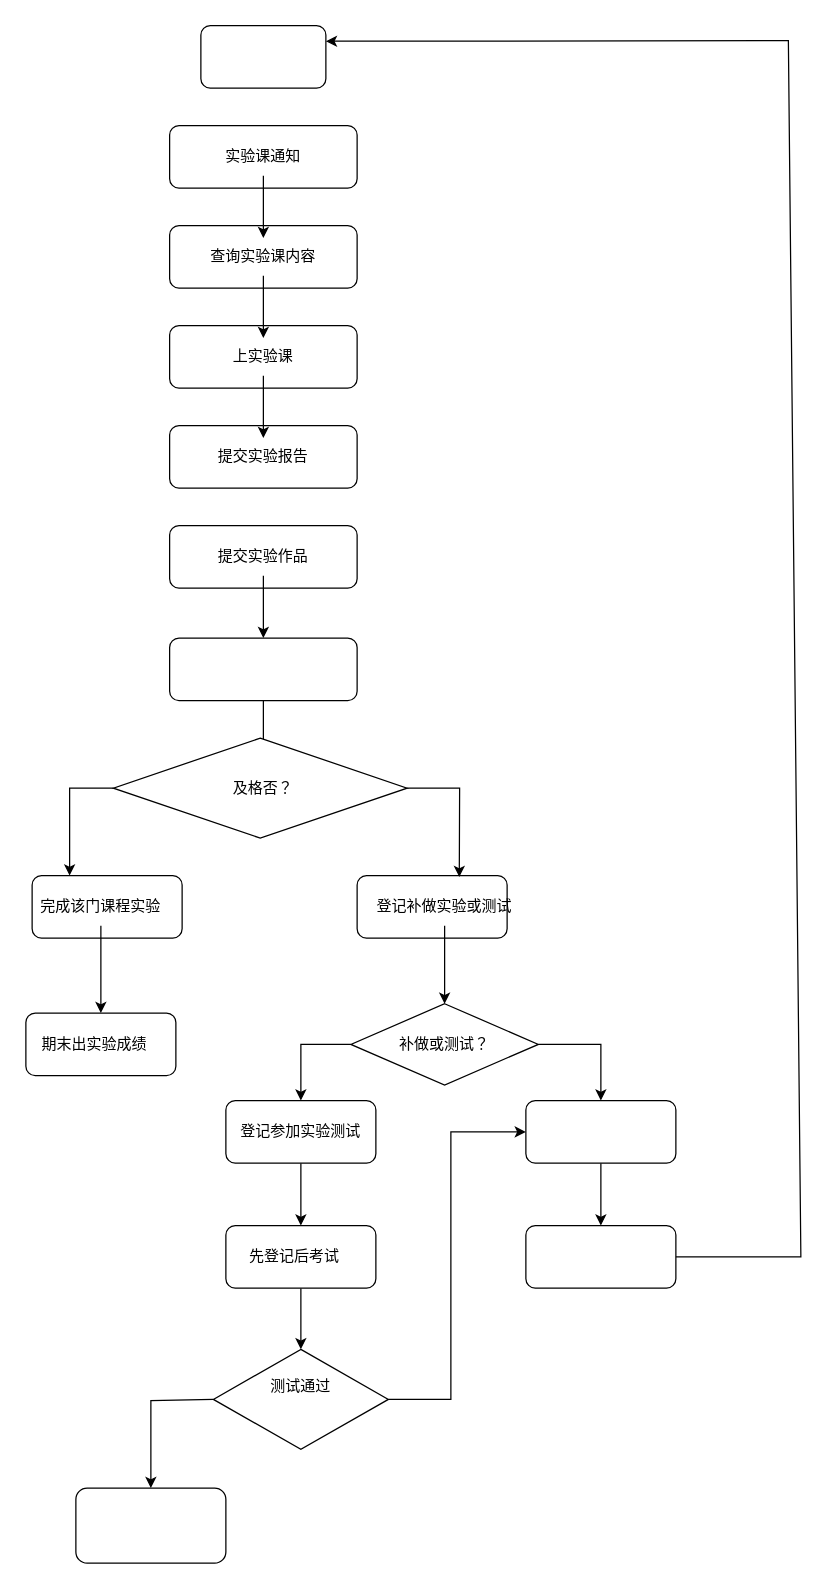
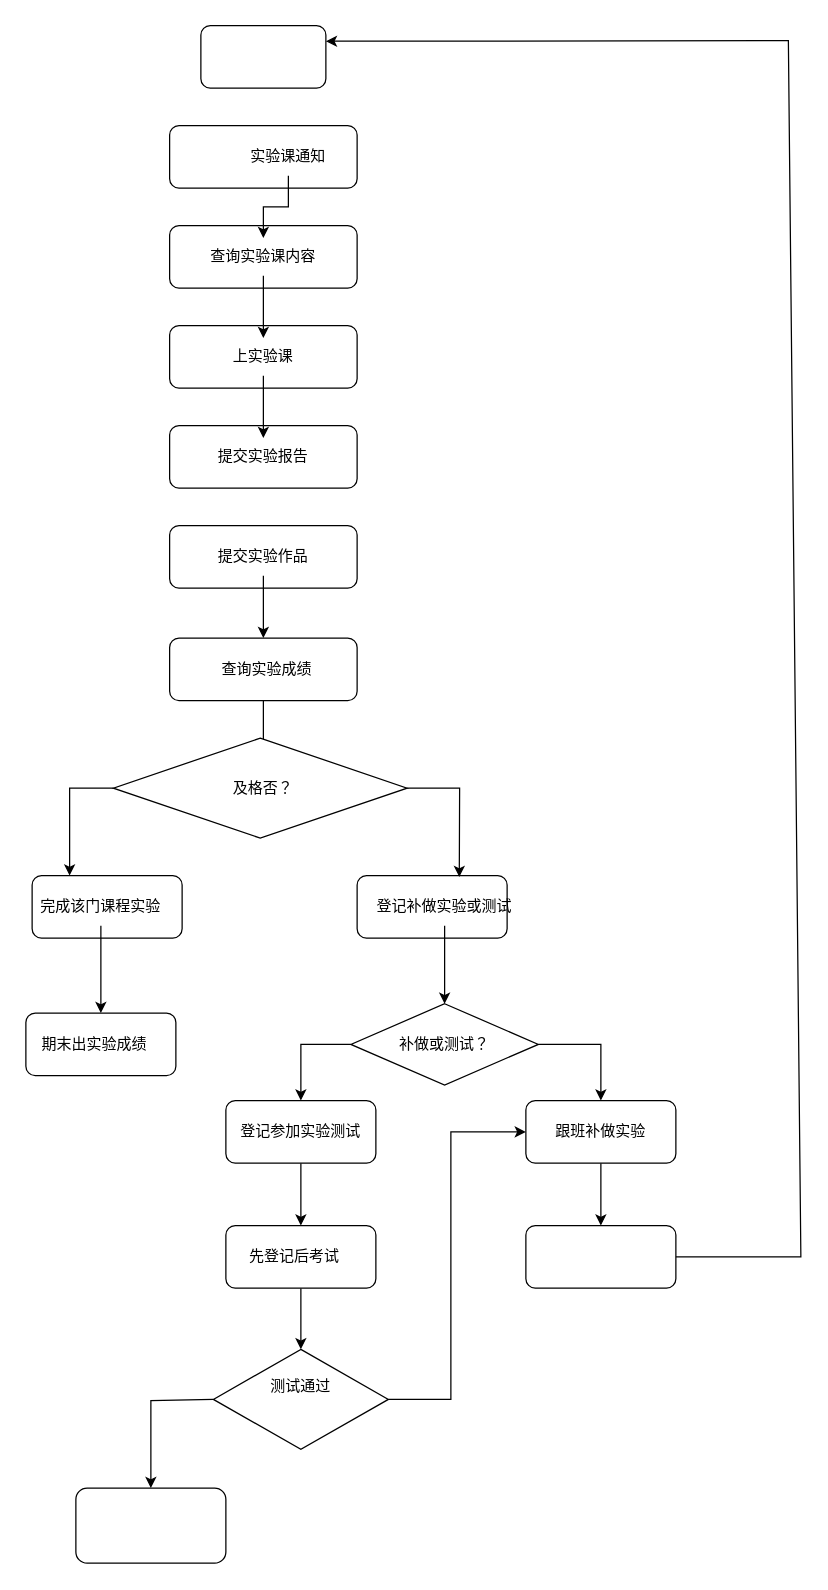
  <mxCell id="0" />
  <mxCell id="1" parent="0" />
  <mxCell id="2" value="" style="rounded=1;whiteSpace=wrap;html=1;" vertex="1" parent="1"><mxGeometry x="160" y="20" width="100" height="50" as="geometry" /></mxCell>
  <mxCell id="3" value="" style="rounded=1;whiteSpace=wrap;html=1;" vertex="1" parent="1"><mxGeometry x="135" y="100" width="150" height="50" as="geometry" /></mxCell>
  <mxCell id="4" value="" style="rounded=1;whiteSpace=wrap;html=1;" vertex="1" parent="1"><mxGeometry x="135" y="180" width="150" height="50" as="geometry" /></mxCell>
  <mxCell id="5" value="" style="rounded=1;whiteSpace=wrap;html=1;" vertex="1" parent="1"><mxGeometry x="135" y="260" width="150" height="50" as="geometry" /></mxCell>
  <mxCell id="6" value="" style="rounded=1;whiteSpace=wrap;html=1;" vertex="1" parent="1"><mxGeometry x="135" y="340" width="150" height="50" as="geometry" /></mxCell>
  <mxCell id="7" value="" style="rounded=1;whiteSpace=wrap;html=1;" vertex="1" parent="1"><mxGeometry x="135" y="420" width="150" height="50" as="geometry" /></mxCell>
  <mxCell id="8" value="" style="edgeStyle=orthogonalEdgeStyle;rounded=0;orthogonalLoop=1;jettySize=auto;html=1;" edge="1" parent="1" source="9" target="11"><mxGeometry relative="1" as="geometry" /></mxCell>
- <mxCell id="9" value="实验课通知" style="text;html=1;strokeColor=none;fillColor=none;align=center;verticalAlign=middle;whiteSpace=wrap;rounded=0;" vertex="1" parent="1"><mxGeometry x="170" y="110" width="80" height="30" as="geometry" /></mxCell>
+ <mxCell id="9" value="实验课通知" style="text;html=1;strokeColor=none;fillColor=none;align=center;verticalAlign=middle;whiteSpace=wrap;rounded=0;" vertex="1" parent="1"><mxGeometry x="190" y="110" width="80" height="30" as="geometry" /></mxCell>
  <mxCell id="10" value="" style="edgeStyle=orthogonalEdgeStyle;rounded=0;orthogonalLoop=1;jettySize=auto;html=1;" edge="1" parent="1" source="11" target="13"><mxGeometry relative="1" as="geometry" /></mxCell>
  <mxCell id="11" value="查询实验课内容" style="text;html=1;strokeColor=none;fillColor=none;align=center;verticalAlign=middle;whiteSpace=wrap;rounded=0;" vertex="1" parent="1"><mxGeometry x="165" y="190" width="90" height="30" as="geometry" /></mxCell>
  <mxCell id="12" value="" style="edgeStyle=orthogonalEdgeStyle;rounded=0;orthogonalLoop=1;jettySize=auto;html=1;" edge="1" parent="1" source="13" target="14"><mxGeometry relative="1" as="geometry" /></mxCell>
  <mxCell id="13" value="上实验课" style="text;html=1;strokeColor=none;fillColor=none;align=center;verticalAlign=middle;whiteSpace=wrap;rounded=0;" vertex="1" parent="1"><mxGeometry x="180" y="270" width="60" height="30" as="geometry" /></mxCell>
  <mxCell id="14" value="提交实验报告" style="text;html=1;strokeColor=none;fillColor=none;align=center;verticalAlign=middle;whiteSpace=wrap;rounded=0;" vertex="1" parent="1"><mxGeometry x="170" y="350" width="80" height="30" as="geometry" /></mxCell>
  <mxCell id="15" value="" style="edgeStyle=orthogonalEdgeStyle;rounded=0;orthogonalLoop=1;jettySize=auto;html=1;" edge="1" parent="1" source="16" target="18"><mxGeometry relative="1" as="geometry" /></mxCell>
  <mxCell id="16" value="提交实验作品" style="text;html=1;strokeColor=none;fillColor=none;align=center;verticalAlign=middle;whiteSpace=wrap;rounded=0;" vertex="1" parent="1"><mxGeometry x="170" y="430" width="80" height="30" as="geometry" /></mxCell>
  <mxCell id="17" value="" style="edgeStyle=orthogonalEdgeStyle;rounded=0;orthogonalLoop=1;jettySize=auto;html=1;" edge="1" parent="1" source="18" target="27"><mxGeometry relative="1" as="geometry" /></mxCell>
  <mxCell id="18" value="" style="rounded=1;whiteSpace=wrap;html=1;" vertex="1" parent="1"><mxGeometry x="135" y="510" width="150" height="50" as="geometry" /></mxCell>
+ <mxCell id="19" value="查询实验成绩" style="text;html=1;strokeColor=none;fillColor=none;align=center;verticalAlign=middle;whiteSpace=wrap;rounded=0;" vertex="1" parent="1"><mxGeometry x="172.5" y="525" width="80" height="20" as="geometry" /></mxCell>
  <mxCell id="20" value="" style="rounded=1;whiteSpace=wrap;html=1;" vertex="1" parent="1"><mxGeometry x="25" y="700" width="120" height="50" as="geometry" /></mxCell>
  <mxCell id="21" value="" style="rounded=1;whiteSpace=wrap;html=1;" vertex="1" parent="1"><mxGeometry x="285" y="700" width="120" height="50" as="geometry" /></mxCell>
  <mxCell id="22" value="" style="edgeStyle=orthogonalEdgeStyle;rounded=0;orthogonalLoop=1;jettySize=auto;html=1;" edge="1" parent="1" source="23" target="31"><mxGeometry relative="1" as="geometry" /></mxCell>
  <mxCell id="23" value="完成该门课程实验" style="text;html=1;strokeColor=none;fillColor=none;align=center;verticalAlign=middle;whiteSpace=wrap;rounded=0;" vertex="1" parent="1"><mxGeometry x="25" y="710" width="110" height="30" as="geometry" /></mxCell>
  <mxCell id="24" value="" style="edgeStyle=orthogonalEdgeStyle;rounded=0;orthogonalLoop=1;jettySize=auto;html=1;" edge="1" parent="1" source="25" target="33"><mxGeometry relative="1" as="geometry" /></mxCell>
  <mxCell id="25" value="登记补做实验或测试" style="text;html=1;strokeColor=none;fillColor=none;align=center;verticalAlign=middle;whiteSpace=wrap;rounded=0;" vertex="1" parent="1"><mxGeometry x="300" y="710" width="110" height="30" as="geometry" /></mxCell>
  <mxCell id="26" value="" style="rhombus;whiteSpace=wrap;html=1;" vertex="1" parent="1"><mxGeometry x="90" y="590" width="235" height="80" as="geometry" /></mxCell>
  <mxCell id="27" value="及格否？" style="text;html=1;strokeColor=none;fillColor=none;align=center;verticalAlign=middle;whiteSpace=wrap;rounded=0;" vertex="1" parent="1"><mxGeometry x="180" y="615" width="60" height="30" as="geometry" /></mxCell>
  <mxCell id="28" value="" style="endArrow=classic;html=1;rounded=0;exitX=1;exitY=0.5;exitDx=0;exitDy=0;entryX=0.681;entryY=0.021;entryDx=0;entryDy=0;entryPerimeter=0;" edge="1" parent="1" source="26" target="21"><mxGeometry width="50" height="50" relative="1" as="geometry"><mxPoint x="460" y="690" as="sourcePoint" /><mxPoint x="510" y="640" as="targetPoint" /><Array as="points"><mxPoint x="367" y="630" /></Array></mxGeometry></mxCell>
  <mxCell id="29" value="" style="endArrow=classic;html=1;rounded=0;" edge="1" parent="1"><mxGeometry width="50" height="50" relative="1" as="geometry"><mxPoint x="460" y="690" as="sourcePoint" /><mxPoint x="460" y="690" as="targetPoint" /></mxGeometry></mxCell>
  <mxCell id="30" value="" style="endArrow=classic;html=1;rounded=0;exitX=0;exitY=0.5;exitDx=0;exitDy=0;entryX=0.25;entryY=0;entryDx=0;entryDy=0;" edge="1" parent="1" source="26" target="20"><mxGeometry width="50" height="50" relative="1" as="geometry"><mxPoint x="-20" y="680" as="sourcePoint" /><mxPoint x="30" y="630" as="targetPoint" /><Array as="points"><mxPoint x="55" y="630" /></Array></mxGeometry></mxCell>
  <mxCell id="31" value="" style="rounded=1;whiteSpace=wrap;html=1;" vertex="1" parent="1"><mxGeometry x="20" y="810" width="120" height="50" as="geometry" /></mxCell>
  <mxCell id="32" value="期末出实验成绩" style="text;html=1;strokeColor=none;fillColor=none;align=center;verticalAlign=middle;whiteSpace=wrap;rounded=0;" vertex="1" parent="1"><mxGeometry x="25" y="820" width="100" height="30" as="geometry" /></mxCell>
  <mxCell id="33" value="" style="rhombus;whiteSpace=wrap;html=1;" vertex="1" parent="1"><mxGeometry x="280" y="802.5" width="150" height="65" as="geometry" /></mxCell>
  <mxCell id="34" value="补做或测试？" style="text;html=1;strokeColor=none;fillColor=none;align=center;verticalAlign=middle;whiteSpace=wrap;rounded=0;" vertex="1" parent="1"><mxGeometry x="310" y="820" width="90" height="30" as="geometry" /></mxCell>
  <mxCell id="35" style="edgeStyle=orthogonalEdgeStyle;rounded=0;orthogonalLoop=1;jettySize=auto;html=1;exitX=0.5;exitY=1;exitDx=0;exitDy=0;" edge="1" parent="1" source="33" target="33"><mxGeometry relative="1" as="geometry" /></mxCell>
  <mxCell id="36" value="" style="edgeStyle=orthogonalEdgeStyle;rounded=0;orthogonalLoop=1;jettySize=auto;html=1;" edge="1" parent="1" source="37" target="39"><mxGeometry relative="1" as="geometry" /></mxCell>
  <mxCell id="37" value="" style="rounded=1;whiteSpace=wrap;html=1;" vertex="1" parent="1"><mxGeometry x="180" y="880" width="120" height="50" as="geometry" /></mxCell>
  <mxCell id="38" value="" style="edgeStyle=orthogonalEdgeStyle;rounded=0;orthogonalLoop=1;jettySize=auto;html=1;" edge="1" parent="1" source="39" target="45"><mxGeometry relative="1" as="geometry" /></mxCell>
  <mxCell id="39" value="" style="rounded=1;whiteSpace=wrap;html=1;" vertex="1" parent="1"><mxGeometry x="180" y="980" width="120" height="50" as="geometry" /></mxCell>
  <mxCell id="40" value="" style="edgeStyle=orthogonalEdgeStyle;rounded=0;orthogonalLoop=1;jettySize=auto;html=1;" edge="1" parent="1" source="41" target="44"><mxGeometry relative="1" as="geometry" /></mxCell>
  <mxCell id="41" value="" style="rounded=1;whiteSpace=wrap;html=1;" vertex="1" parent="1"><mxGeometry x="420" y="880" width="120" height="50" as="geometry" /></mxCell>
  <mxCell id="42" value="" style="endArrow=classic;html=1;rounded=0;exitX=1;exitY=0.5;exitDx=0;exitDy=0;entryX=0.5;entryY=0;entryDx=0;entryDy=0;" edge="1" parent="1" source="33" target="41"><mxGeometry width="50" height="50" relative="1" as="geometry"><mxPoint x="460" y="990" as="sourcePoint" /><mxPoint x="510" y="940" as="targetPoint" /><Array as="points"><mxPoint x="480" y="835" /></Array></mxGeometry></mxCell>
  <mxCell id="43" value="" style="endArrow=classic;html=1;rounded=0;exitX=0;exitY=0.5;exitDx=0;exitDy=0;entryX=0.5;entryY=0;entryDx=0;entryDy=0;" edge="1" parent="1" source="33" target="37"><mxGeometry width="50" height="50" relative="1" as="geometry"><mxPoint x="460" y="990" as="sourcePoint" /><mxPoint x="510" y="940" as="targetPoint" /><Array as="points"><mxPoint x="240" y="835" /></Array></mxGeometry></mxCell>
  <mxCell id="44" value="" style="rounded=1;whiteSpace=wrap;html=1;" vertex="1" parent="1"><mxGeometry x="420" y="980" width="120" height="50" as="geometry" /></mxCell>
  <mxCell id="45" value="" style="rhombus;whiteSpace=wrap;html=1;" vertex="1" parent="1"><mxGeometry x="170" y="1079" width="140" height="80" as="geometry" /></mxCell>
  <mxCell id="46" value="测试通过" style="text;html=1;strokeColor=none;fillColor=none;align=center;verticalAlign=middle;whiteSpace=wrap;rounded=0;" vertex="1" parent="1"><mxGeometry x="210" y="1094" width="60" height="30" as="geometry" /></mxCell>
  <mxCell id="47" value="" style="rounded=1;whiteSpace=wrap;html=1;" vertex="1" parent="1"><mxGeometry x="60" y="1190" width="120" height="60" as="geometry" /></mxCell>
  <mxCell id="48" value="" style="endArrow=classic;html=1;rounded=0;exitX=0;exitY=0.5;exitDx=0;exitDy=0;entryX=0.5;entryY=0;entryDx=0;entryDy=0;" edge="1" parent="1" source="45" target="47"><mxGeometry width="50" height="50" relative="1" as="geometry"><mxPoint x="460" y="1080" as="sourcePoint" /><mxPoint x="510" y="1030" as="targetPoint" /><Array as="points"><mxPoint x="120" y="1120" /></Array></mxGeometry></mxCell>
  <mxCell id="49" value="" style="endArrow=classic;html=1;rounded=0;exitX=1;exitY=0.5;exitDx=0;exitDy=0;entryX=0;entryY=0.5;entryDx=0;entryDy=0;" edge="1" parent="1" source="45" target="41"><mxGeometry width="50" height="50" relative="1" as="geometry"><mxPoint x="460" y="1080" as="sourcePoint" /><mxPoint x="510" y="1030" as="targetPoint" /><Array as="points"><mxPoint x="360" y="1119" /><mxPoint x="360" y="905" /></Array></mxGeometry></mxCell>
+ <mxCell id="50" value="跟班补做实验" style="text;html=1;strokeColor=none;fillColor=none;align=center;verticalAlign=middle;whiteSpace=wrap;rounded=0;" vertex="1" parent="1"><mxGeometry x="440" y="890" width="80" height="30" as="geometry" /></mxCell>
  <mxCell id="51" value="先登记后考试" style="text;html=1;strokeColor=none;fillColor=none;align=center;verticalAlign=middle;whiteSpace=wrap;rounded=0;" vertex="1" parent="1"><mxGeometry x="180" y="990" width="110" height="30" as="geometry" /></mxCell>
  <mxCell id="52" value="登记参加实验测试" style="text;html=1;strokeColor=none;fillColor=none;align=center;verticalAlign=middle;whiteSpace=wrap;rounded=0;" vertex="1" parent="1"><mxGeometry x="180" y="890" width="120" height="30" as="geometry" /></mxCell>
  <mxCell id="53" value="" style="endArrow=classic;html=1;rounded=0;exitX=1;exitY=0.5;exitDx=0;exitDy=0;entryX=1;entryY=0.25;entryDx=0;entryDy=0;" edge="1" parent="1" source="44" target="2"><mxGeometry width="50" height="50" relative="1" as="geometry"><mxPoint x="460" y="1060" as="sourcePoint" /><mxPoint x="260" y="40" as="targetPoint" /><Array as="points"><mxPoint x="640" y="1005" /><mxPoint x="630" y="32" /></Array></mxGeometry></mxCell>
